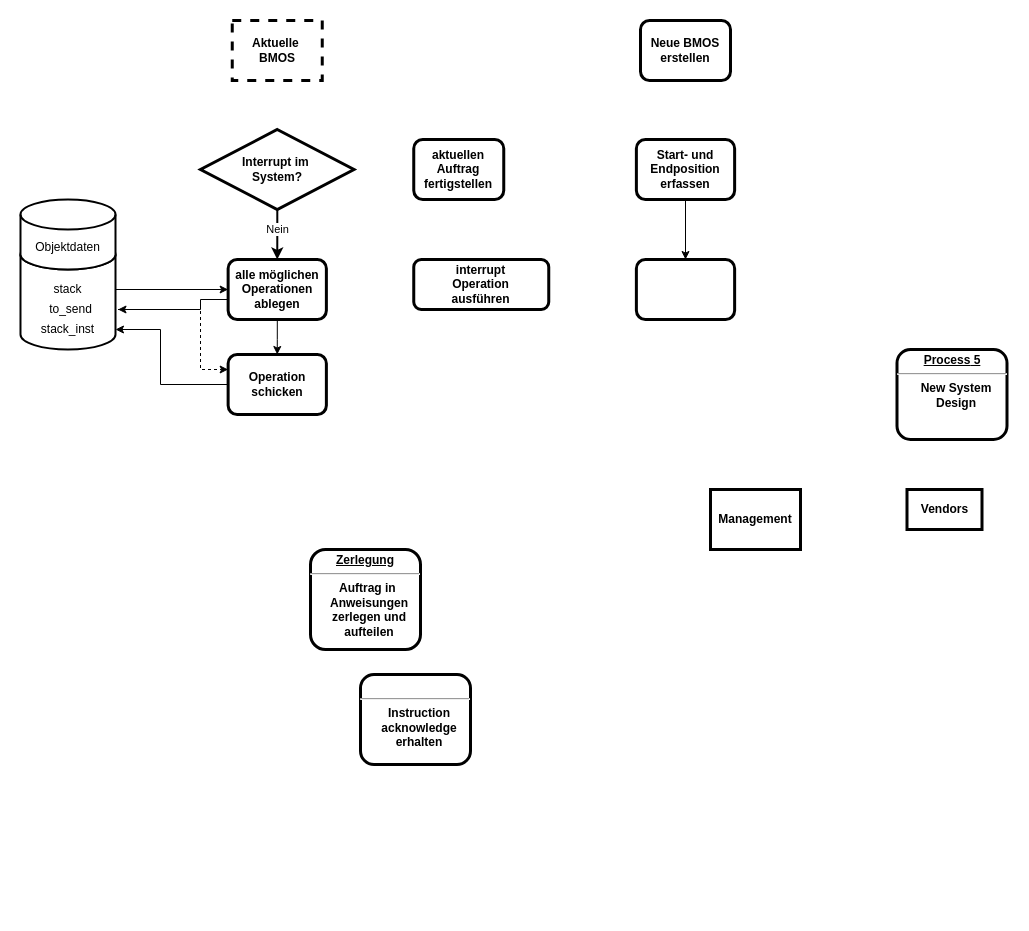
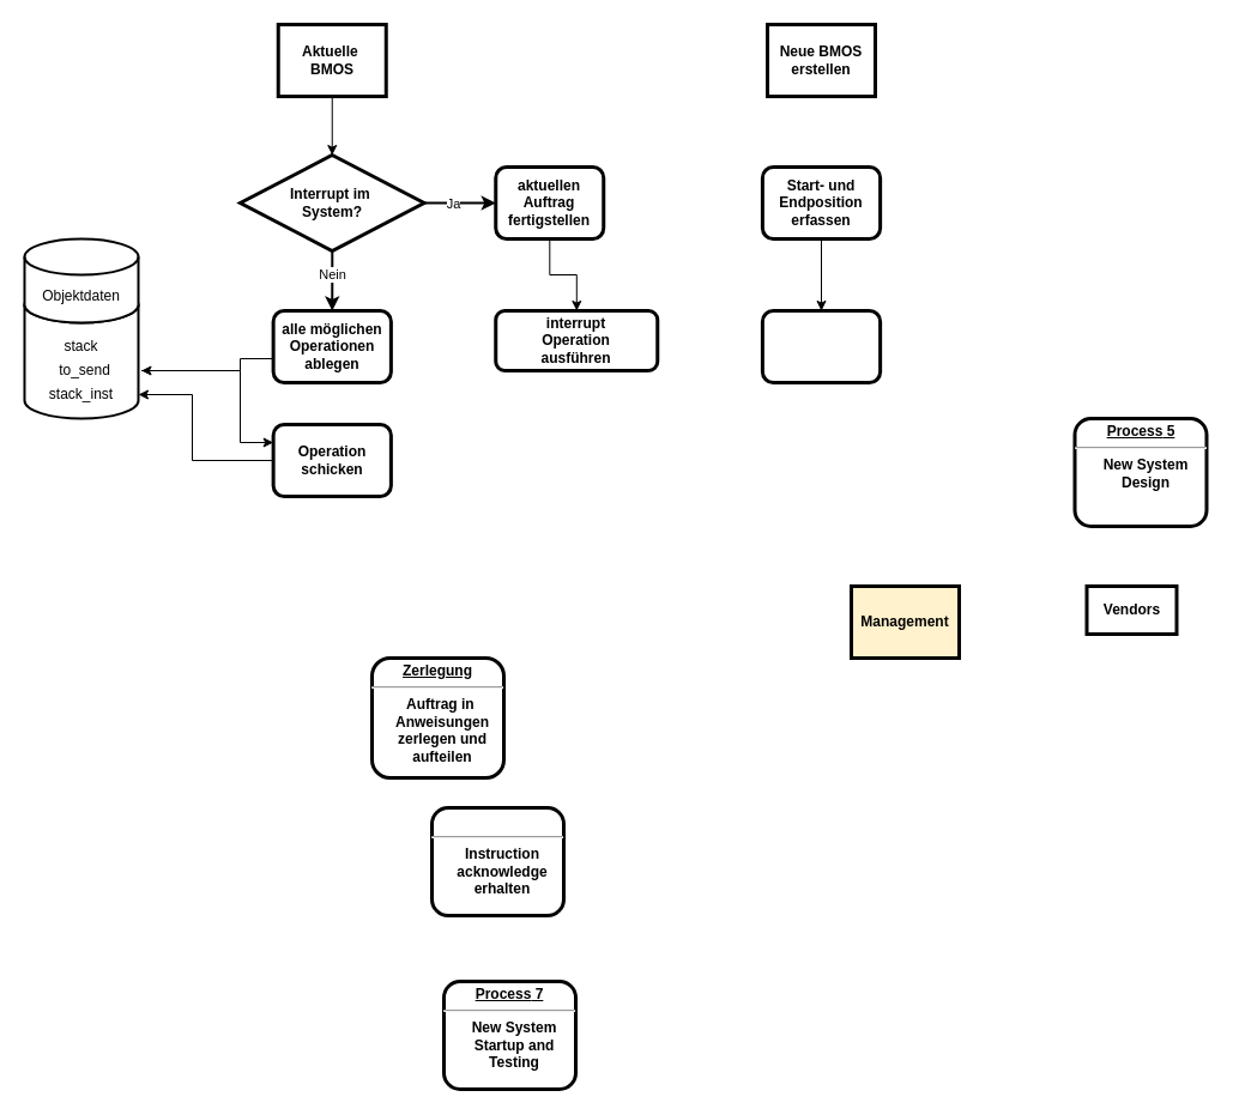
  <mxCell id="0" />
  <mxCell id="1" parent="0" />
- <mxCell id="3" value="Aktuelle &#10;BMOS" style="whiteSpace=wrap;align=center;verticalAlign=middle;fontStyle=1;strokeWidth=3;labelBackgroundColor=none;dashed=1;" parent="1" vertex="1"><mxGeometry x="231.75" y="20" width="90" height="60" as="geometry" /></mxCell>
+ <mxCell id="2" style="edgeStyle=orthogonalEdgeStyle;rounded=0;orthogonalLoop=1;jettySize=auto;html=1;entryX=0.5;entryY=0;entryDx=0;entryDy=0;" edge="1" parent="1" source="3" target="14"><mxGeometry relative="1" as="geometry" /></mxCell>
+ <mxCell id="3" value="Aktuelle &#10;BMOS" style="whiteSpace=wrap;align=center;verticalAlign=middle;fontStyle=1;strokeWidth=3;labelBackgroundColor=none;" parent="1" vertex="1"><mxGeometry x="231.75" y="20" width="90" height="60" as="geometry" /></mxCell>
  <mxCell id="4" value="&lt;p style=&quot;margin: 0px; margin-top: 4px; text-align: center; text-decoration: underline;&quot;&gt;&lt;strong&gt;&lt;strong&gt;Process&lt;/strong&gt; 5&lt;br /&gt;&lt;/strong&gt;&lt;/p&gt;&lt;hr /&gt;&lt;p style=&quot;margin: 0px; margin-left: 8px;&quot;&gt;New System&lt;/p&gt;&lt;p style=&quot;margin: 0px; margin-left: 8px;&quot;&gt;Design&lt;/p&gt;" style="verticalAlign=middle;align=center;overflow=fill;fontSize=12;fontFamily=Helvetica;html=1;rounded=1;fontStyle=1;strokeWidth=3;labelBackgroundColor=none;" parent="1" vertex="1"><mxGeometry x="896.5" y="349" width="110" height="90" as="geometry" /></mxCell>
  <mxCell id="5" value="&lt;p style=&quot;margin: 0px; margin-top: 4px; text-align: center; text-decoration: underline;&quot;&gt;&lt;strong&gt;Zerlegung&lt;/strong&gt;&lt;/p&gt;&lt;hr&gt;&lt;p style=&quot;margin: 0px; margin-left: 8px;&quot;&gt;Auftrag in&amp;nbsp;&lt;/p&gt;&lt;p style=&quot;margin: 0px; margin-left: 8px;&quot;&gt;Anweisungen&lt;/p&gt;&lt;p style=&quot;margin: 0px; margin-left: 8px;&quot;&gt;zerlegen und&lt;/p&gt;&lt;p style=&quot;margin: 0px; margin-left: 8px;&quot;&gt;aufteilen&lt;/p&gt;" style="verticalAlign=middle;align=center;overflow=fill;fontSize=12;fontFamily=Helvetica;html=1;rounded=1;fontStyle=1;strokeWidth=3;labelBackgroundColor=none;" parent="1" vertex="1"><mxGeometry x="310" y="549" width="110" height="100" as="geometry" /></mxCell>
- <mxCell id="6" value="Management" style="whiteSpace=wrap;align=center;verticalAlign=middle;fontStyle=1;strokeWidth=3;labelBackgroundColor=none;" parent="1" vertex="1"><mxGeometry x="710" y="489" width="90" height="60" as="geometry" /></mxCell>
- <mxCell id="7" value="Neue BMOS&#10;erstellen" style="whiteSpace=wrap;align=center;verticalAlign=middle;fontStyle=1;strokeWidth=3;labelBackgroundColor=none;rounded=1;" parent="1" vertex="1"><mxGeometry x="640" y="20" width="90" height="60" as="geometry" /></mxCell>
+ <mxCell id="6" value="Management" style="whiteSpace=wrap;align=center;verticalAlign=middle;fontStyle=1;strokeWidth=3;labelBackgroundColor=none;fillColor=#fff2cc;" parent="1" vertex="1"><mxGeometry x="710" y="489" width="90" height="60" as="geometry" /></mxCell>
+ <mxCell id="7" value="Neue BMOS&#10;erstellen" style="whiteSpace=wrap;align=center;verticalAlign=middle;fontStyle=1;strokeWidth=3;labelBackgroundColor=none;" parent="1" vertex="1"><mxGeometry x="640" y="20" width="90" height="60" as="geometry" /></mxCell>
  <mxCell id="8" value="Vendors" style="whiteSpace=wrap;align=center;verticalAlign=middle;fontStyle=1;strokeWidth=3;labelBackgroundColor=none;" parent="1" vertex="1"><mxGeometry x="906.5" y="489" width="75" height="40" as="geometry" /></mxCell>
+ <mxCell id="9" value="&lt;p style=&quot;margin: 0px; margin-top: 4px; text-align: center; text-decoration: underline;&quot;&gt;&lt;strong&gt;&lt;strong&gt;Process&lt;/strong&gt; 7&lt;br /&gt;&lt;/strong&gt;&lt;/p&gt;&lt;hr /&gt;&lt;p style=&quot;margin: 0px; margin-left: 8px;&quot;&gt;New System&lt;/p&gt;&lt;p style=&quot;margin: 0px; margin-left: 8px;&quot;&gt;Startup and&lt;/p&gt;&lt;p style=&quot;margin: 0px; margin-left: 8px;&quot;&gt;Testing&lt;/p&gt;" style="verticalAlign=middle;align=center;overflow=fill;fontSize=12;fontFamily=Helvetica;html=1;rounded=1;fontStyle=1;strokeWidth=3;labelBackgroundColor=none;" parent="1" vertex="1"><mxGeometry x="370" y="819" width="110" height="90" as="geometry" /></mxCell>
+ <mxCell id="10" style="edgeStyle=orthogonalEdgeStyle;rounded=0;orthogonalLoop=1;jettySize=auto;html=1;entryX=0;entryY=0.5;entryDx=0;entryDy=0;strokeWidth=2;" parent="1" source="14" target="16" edge="1"><mxGeometry relative="1" as="geometry" /></mxCell>
+ <mxCell id="11" value="Ja" style="edgeLabel;html=1;align=center;verticalAlign=middle;resizable=0;points=[];fontFamily=Helvetica;fontSize=11;fontColor=default;labelBackgroundColor=default;" parent="10" vertex="1" connectable="0"><mxGeometry x="-0.401" y="2" relative="1" as="geometry"><mxPoint x="6" y="2" as="offset" /></mxGeometry></mxCell>
  <mxCell id="12" style="edgeStyle=orthogonalEdgeStyle;shape=connector;rounded=0;orthogonalLoop=1;jettySize=auto;html=1;entryX=0.5;entryY=0;entryDx=0;entryDy=0;strokeColor=default;strokeWidth=2;align=center;verticalAlign=middle;fontFamily=Helvetica;fontSize=11;fontColor=default;labelBackgroundColor=default;endArrow=classic;" parent="1" source="14" target="19" edge="1"><mxGeometry relative="1" as="geometry" /></mxCell>
  <mxCell id="13" value="Nein" style="edgeLabel;html=1;align=center;verticalAlign=middle;resizable=0;points=[];fontFamily=Helvetica;fontSize=11;fontColor=default;labelBackgroundColor=default;" parent="12" vertex="1" connectable="0"><mxGeometry x="0.335" y="-1" relative="1" as="geometry"><mxPoint x="1" y="-13" as="offset" /></mxGeometry></mxCell>
  <mxCell id="14" value="Interrupt im&amp;nbsp;&lt;div&gt;System?&lt;/div&gt;" style="rhombus;whiteSpace=wrap;html=1;rounded=0;strokeColor=default;strokeWidth=3;align=center;verticalAlign=middle;fontFamily=Helvetica;fontSize=12;fontColor=default;fontStyle=1;labelBackgroundColor=none;fillColor=default;" parent="1" vertex="1"><mxGeometry x="200" y="129" width="153.5" height="80" as="geometry" /></mxCell>
+ <mxCell id="15" value="" style="edgeStyle=orthogonalEdgeStyle;rounded=0;orthogonalLoop=1;jettySize=auto;html=1;" edge="1" parent="1" source="16" target="31"><mxGeometry relative="1" as="geometry" /></mxCell>
  <mxCell id="16" value="aktuellen Auftrag fertigstellen" style="rounded=1;whiteSpace=wrap;html=1;strokeColor=default;strokeWidth=3;align=center;verticalAlign=middle;fontFamily=Helvetica;fontSize=12;fontColor=default;fontStyle=1;labelBackgroundColor=none;fillColor=default;" parent="1" vertex="1"><mxGeometry x="413.25" y="139" width="90" height="60" as="geometry" /></mxCell>
  <mxCell id="17" style="edgeStyle=orthogonalEdgeStyle;rounded=0;orthogonalLoop=1;jettySize=auto;html=1;" edge="1" parent="1" source="19" target="26"><mxGeometry relative="1" as="geometry"><Array as="points"><mxPoint x="200" y="299" /><mxPoint x="200" y="309" /></Array></mxGeometry></mxCell>
- <mxCell id="18" style="edgeStyle=orthogonalEdgeStyle;rounded=0;orthogonalLoop=1;jettySize=auto;html=1;entryX=0.5;entryY=0;entryDx=0;entryDy=0;" edge="1" parent="1" source="19" target="29"><mxGeometry relative="1" as="geometry" /></mxCell>
  <mxCell id="19" value="alle möglichen&lt;div&gt;Operationen&lt;/div&gt;&lt;div&gt;ablegen&lt;/div&gt;" style="rounded=1;whiteSpace=wrap;html=1;strokeColor=default;strokeWidth=3;align=center;verticalAlign=middle;fontFamily=Helvetica;fontSize=12;fontColor=default;fontStyle=1;labelBackgroundColor=none;fillColor=default;" parent="1" vertex="1"><mxGeometry x="227.63" y="259" width="98.25" height="60" as="geometry" /></mxCell>
  <mxCell id="20" value="&lt;p style=&quot;margin: 0px; margin-top: 4px; text-align: center; text-decoration: underline;&quot;&gt;&lt;strong&gt;&lt;br&gt;&lt;/strong&gt;&lt;/p&gt;&lt;hr&gt;&lt;p style=&quot;margin: 0px; margin-left: 8px;&quot;&gt;Instruction&lt;/p&gt;&lt;p style=&quot;margin: 0px; margin-left: 8px;&quot;&gt;acknowledge&lt;/p&gt;&lt;p style=&quot;margin: 0px; margin-left: 8px;&quot;&gt;erhalten&lt;/p&gt;" style="verticalAlign=middle;align=center;overflow=fill;fontSize=12;fontFamily=Helvetica;html=1;rounded=1;fontStyle=1;strokeWidth=3;labelBackgroundColor=none;" vertex="1" parent="1"><mxGeometry x="360" y="674" width="110" height="90" as="geometry" /></mxCell>
  <mxCell id="21" value="" style="group" vertex="1" connectable="0" parent="1"><mxGeometry x="20" y="199" width="97.5" height="150" as="geometry" /></mxCell>
  <mxCell id="22" value="" style="shape=cylinder3;whiteSpace=wrap;html=1;boundedLbl=1;backgroundOutline=1;size=15;strokeWidth=2;" vertex="1" parent="21"><mxGeometry y="40" width="95" height="110" as="geometry" /></mxCell>
  <mxCell id="23" value="Objektdaten" style="shape=cylinder3;whiteSpace=wrap;html=1;boundedLbl=1;backgroundOutline=1;size=15;strokeWidth=2;" vertex="1" parent="21"><mxGeometry width="95" height="70" as="geometry" /></mxCell>
  <mxCell id="24" value="stack_inst" style="rounded=0;whiteSpace=wrap;html=1;strokeColor=none;fillColor=none;" vertex="1" parent="21"><mxGeometry y="120" width="95" height="20" as="geometry" /></mxCell>
  <mxCell id="25" value="stack" style="rounded=0;whiteSpace=wrap;html=1;strokeColor=none;fillColor=none;" vertex="1" parent="21"><mxGeometry y="80" width="95" height="20" as="geometry" /></mxCell>
  <mxCell id="26" value="to_send" style="rounded=0;whiteSpace=wrap;html=1;strokeColor=none;fillColor=none;" vertex="1" parent="21"><mxGeometry x="2.5" y="100" width="95" height="20" as="geometry" /></mxCell>
- <mxCell id="27" style="edgeStyle=orthogonalEdgeStyle;rounded=0;orthogonalLoop=1;jettySize=auto;html=1;entryX=0;entryY=0.5;entryDx=0;entryDy=0;" edge="1" parent="1" source="25" target="19"><mxGeometry relative="1" as="geometry" /></mxCell>
  <mxCell id="28" style="edgeStyle=orthogonalEdgeStyle;rounded=0;orthogonalLoop=1;jettySize=auto;html=1;entryX=1;entryY=0.5;entryDx=0;entryDy=0;" edge="1" parent="1" source="29" target="24"><mxGeometry relative="1" as="geometry"><Array as="points"><mxPoint x="160" y="384" /><mxPoint x="160" y="329" /></Array></mxGeometry></mxCell>
  <mxCell id="29" value="Operation&lt;div&gt;schicken&lt;/div&gt;" style="rounded=1;whiteSpace=wrap;html=1;strokeColor=default;strokeWidth=3;align=center;verticalAlign=middle;fontFamily=Helvetica;fontSize=12;fontColor=default;fontStyle=1;labelBackgroundColor=none;fillColor=default;" vertex="1" parent="1"><mxGeometry x="227.63" y="354" width="98.25" height="60" as="geometry" /></mxCell>
- <mxCell id="30" style="edgeStyle=orthogonalEdgeStyle;rounded=0;orthogonalLoop=1;jettySize=auto;html=1;entryX=0;entryY=0.25;entryDx=0;entryDy=0;dashed=1;" edge="1" parent="1" source="26" target="29"><mxGeometry relative="1" as="geometry"><Array as="points"><mxPoint x="200" y="309" /><mxPoint x="200" y="369" /></Array></mxGeometry></mxCell>
+ <mxCell id="30" style="edgeStyle=orthogonalEdgeStyle;rounded=0;orthogonalLoop=1;jettySize=auto;html=1;entryX=0;entryY=0.25;entryDx=0;entryDy=0;" edge="1" parent="1" source="26" target="29"><mxGeometry relative="1" as="geometry"><Array as="points"><mxPoint x="200" y="309" /><mxPoint x="200" y="369" /></Array></mxGeometry></mxCell>
  <mxCell id="31" value="interrupt&lt;div&gt;Operation&lt;/div&gt;&lt;div&gt;ausführen&lt;/div&gt;" style="rounded=1;whiteSpace=wrap;html=1;strokeColor=default;strokeWidth=3;align=center;verticalAlign=middle;fontFamily=Helvetica;fontSize=12;fontColor=default;fontStyle=1;labelBackgroundColor=none;fillColor=default;" vertex="1" parent="1"><mxGeometry x="413.25" y="259" width="135" height="50" as="geometry" /></mxCell>
  <mxCell id="32" value="" style="edgeStyle=orthogonalEdgeStyle;rounded=0;orthogonalLoop=1;jettySize=auto;html=1;" edge="1" parent="1" source="33" target="34"><mxGeometry relative="1" as="geometry" /></mxCell>
  <mxCell id="33" value="Start- und Endposition erfassen" style="rounded=1;whiteSpace=wrap;html=1;strokeColor=default;strokeWidth=3;align=center;verticalAlign=middle;fontFamily=Helvetica;fontSize=12;fontColor=default;fontStyle=1;labelBackgroundColor=none;fillColor=default;" vertex="1" parent="1"><mxGeometry x="635.88" y="139" width="98.25" height="60" as="geometry" /></mxCell>
  <mxCell id="34" value="" style="rounded=1;whiteSpace=wrap;html=1;strokeColor=default;strokeWidth=3;align=center;verticalAlign=middle;fontFamily=Helvetica;fontSize=12;fontColor=default;fontStyle=1;labelBackgroundColor=none;fillColor=default;" vertex="1" parent="1"><mxGeometry x="635.88" y="259" width="98.25" height="60" as="geometry" /></mxCell>
